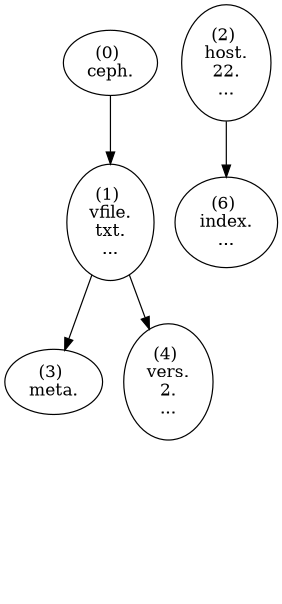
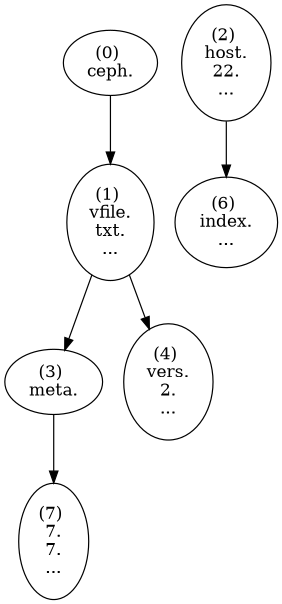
  digraph {
    "(0) \nceph.\n"
    "(1) \nvfile.\ntxt.\n..."
    "(3) \nmeta.\n"
    "(4) \nvers.\n2.\n..."
    "(2) \nhost.\n22.\n..."
    "(6) \nindex.\n..."
+   "(7) \n7.\n7.\n..."
    "(0) \nceph.\n" -> "(1) \nvfile.\ntxt.\n..."
    "(1) \nvfile.\ntxt.\n..." -> "(3) \nmeta.\n"
    "(1) \nvfile.\ntxt.\n..." -> "(4) \nvers.\n2.\n..."
+   "(3) \nmeta.\n" -> "(7) \n7.\n7.\n..."
    "(2) \nhost.\n22.\n..." -> "(6) \nindex.\n..."
  }
